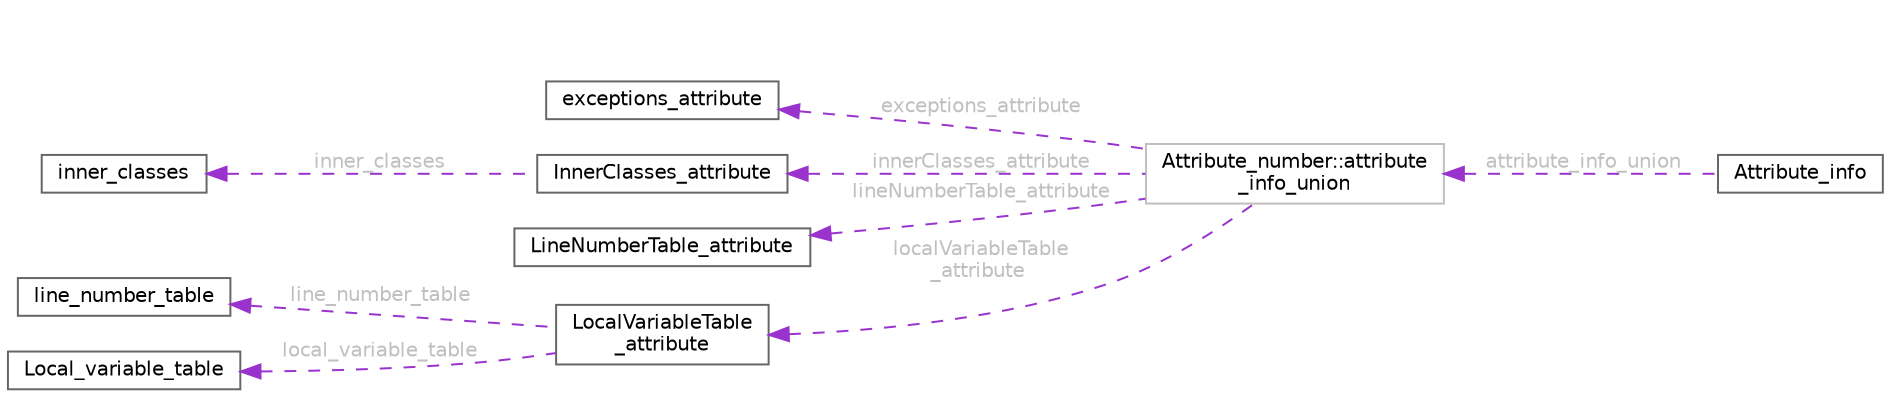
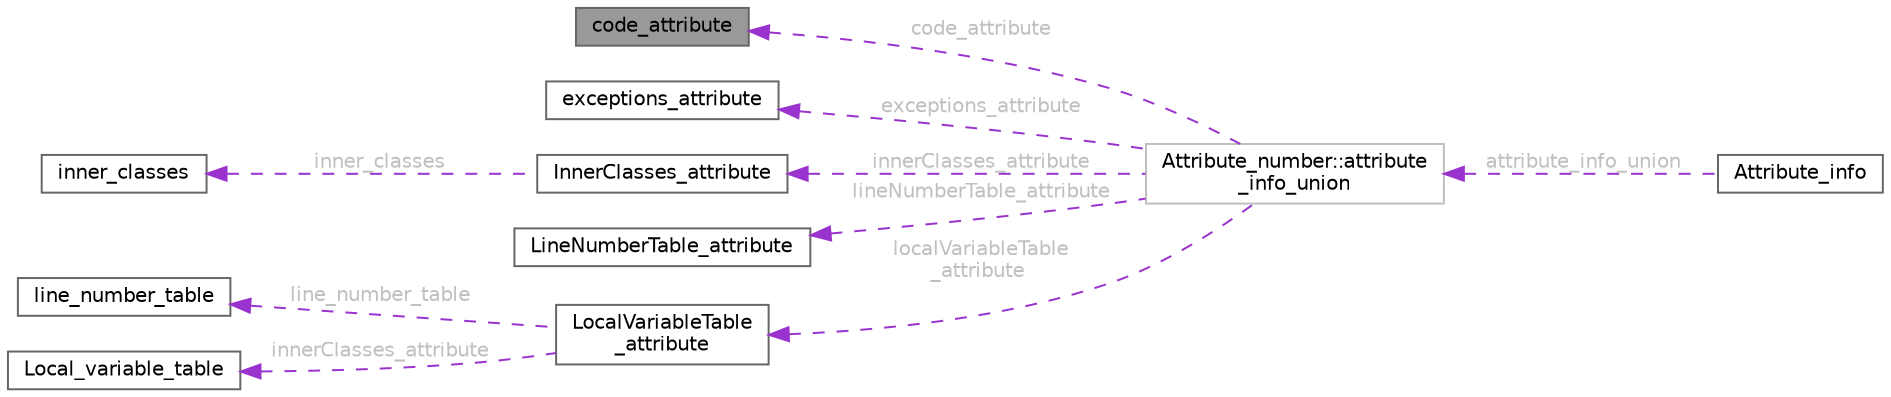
  digraph {
    rankdir=LR
    node [color=gray40 fillcolor=white fontname=Helvetica fontsize=10 shape=box style=filled]
    edge [color=darkorchid3 dir=back fontcolor=grey fontname=Helvetica fontsize=10 labelfontname=Helvetica labelfontsize=10 style=dashed]
+   n1 [fillcolor=grey60 fontcolor=black height=0.2 label=code_attribute width=0.4]
    n2 [color=grey75 height=0.2 label="Attribute_number::attribute\l_info_union" width=0.4]
    n3 [height=0.2 label=Attribute_info width=0.4]
    n4 [height=0.2 label=exceptions_attribute width=0.4]
    n5 [height=0.2 label=InnerClasses_attribute width=0.4]
    n6 [height=0.2 label=inner_classes width=0.4]
    n7 [height=0.2 label=LineNumberTable_attribute width=0.4]
    n8 [height=0.2 label=line_number_table width=0.4]
    n9 [height=0.2 label="LocalVariableTable\l_attribute" width=0.4]
    n10 [height=0.2 label=Local_variable_table width=0.4]
+   n1 -> n2 [label=" code_attribute"]
    n2 -> n3 [label=" attribute_info_union"]
    n4 -> n2 [label=" exceptions_attribute"]
    n5 -> n2 [label=" innerClasses_attribute"]
    n6 -> n5 [label=" inner_classes"]
    n7 -> n2 [label=" lineNumberTable_attribute"]
    n8 -> n9 [label=" line_number_table"]
    n9 -> n2 [label=" localVariableTable\l_attribute"]
-   n10 -> n9 [label=" local_variable_table"]
+   n10 -> n9 [label=" innerClasses_attribute"]
  }
